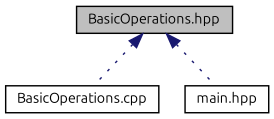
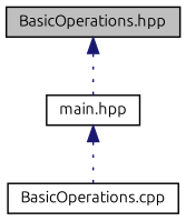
  digraph {
    fontname=Ubuntu
    node [color=black fillcolor=white fontname=Ubuntu fontsize=10 shape=record style=filled]
    edge [color=midnightblue dir=back fontname=Ubuntu fontsize=10 labelfontname=Helvetica labelfontsize=10 style=dotted]
    n1 [fillcolor=grey75 fontcolor=black height=0.2 label="BasicOperations.hpp" width=0.4]
    n2 [height=0.2 label="BasicOperations.cpp" width=0.4]
    n3 [height=0.2 label="main.hpp" width=0.4]
-   n1 -> n2
+   n3 -> n2
    n1 -> n3
  }
